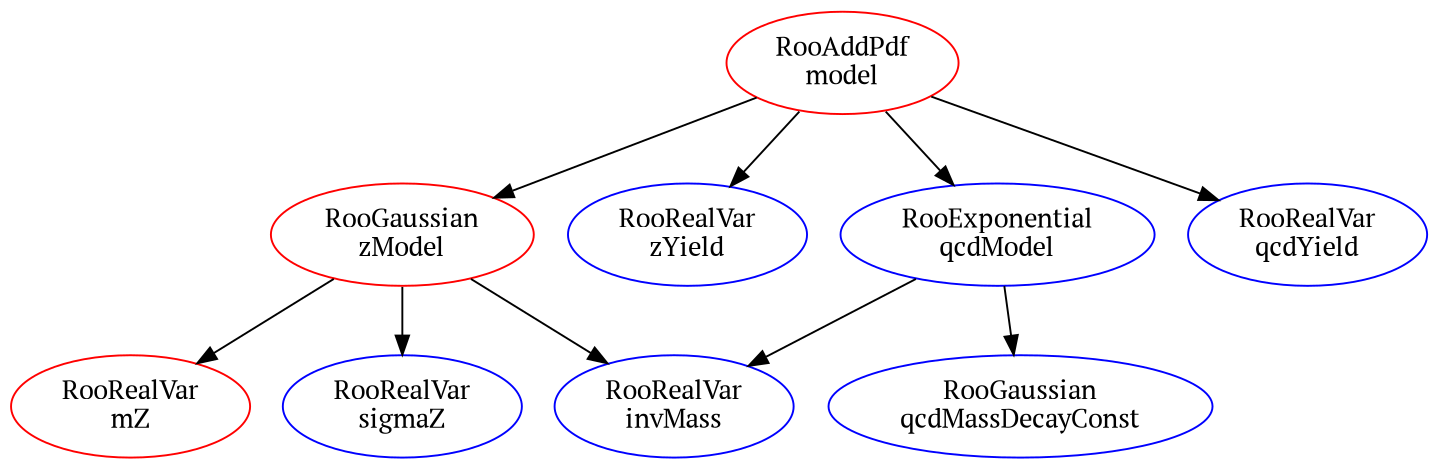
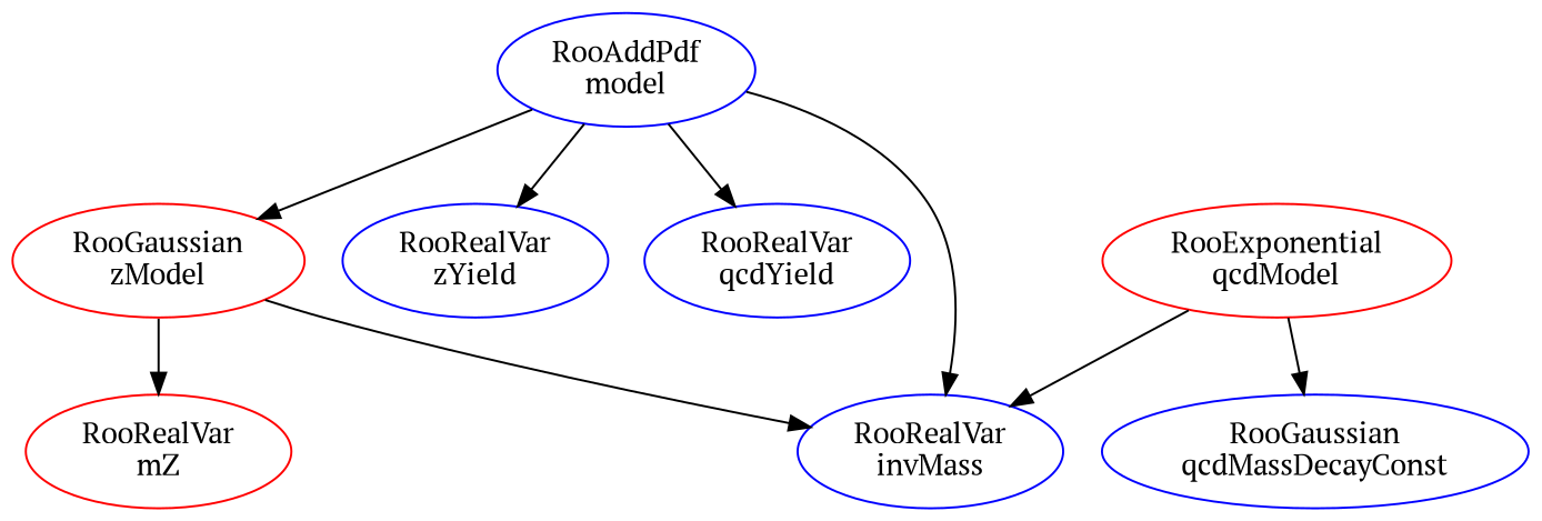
  digraph {
    fontname="PT Serif"
    node [color=blue fontname="PT Serif"]
    edge [fontname="PT Serif"]
-   n1 [color=red label="RooAddPdf\nmodel"]
+   n1 [label="RooAddPdf\nmodel"]
    n2 [color=red label="RooGaussian\nzModel"]
    n3 [label="RooRealVar\nzYield"]
-   n4 [label="RooExponential\nqcdModel"]
+   n4 [color=red label="RooExponential\nqcdModel"]
    n5 [label="RooRealVar\nqcdYield"]
    n6 [label="RooRealVar\ninvMass"]
    n7 [color=red label="RooRealVar\nmZ"]
-   n8 [label="RooRealVar\nsigmaZ"]
    n9 [label="RooGaussian\nqcdMassDecayConst"]
    n1 -> n2
    n1 -> n3
-   n1 -> n4
+   n1 -> n6
    n1 -> n5
    n2 -> n6
    n2 -> n7
-   n2 -> n8
    n4 -> n6
    n4 -> n9
  }
